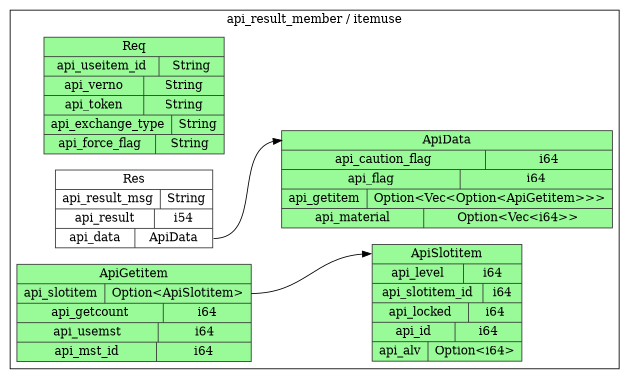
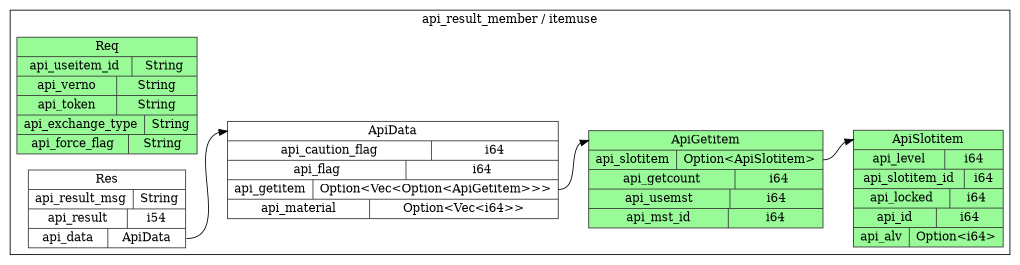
  digraph {
    rankdir=LR
    node [color=gray20 fillcolor=palegreen shape=record style="solid,filled"]
    n1 [label="<Req> Req  | { api_useitem_id | <api_useitem_id> String } | { api_verno | <api_verno> String } | { api_token | <api_token> String } | { api_exchange_type | <api_exchange_type> String } | { api_force_flag | <api_force_flag> String }"]
    n2 [fillcolor=white label="<Res> Res  | { api_result_msg | <api_result_msg> String } | { api_result | <api_result> i54 } | { api_data | <api_data> ApiData }"]
-   n3 [label="<ApiData> ApiData  | { api_caution_flag | <api_caution_flag> i64 } | { api_flag | <api_flag> i64 } | { api_getitem | <api_getitem> Option\<Vec\<Option\<ApiGetitem\>\>\> } | { api_material | <api_material> Option\<Vec\<i64\>\> }"]
+   n3 [fillcolor=white label="<ApiData> ApiData  | { api_caution_flag | <api_caution_flag> i64 } | { api_flag | <api_flag> i64 } | { api_getitem | <api_getitem> Option\<Vec\<Option\<ApiGetitem\>\>\> } | { api_material | <api_material> Option\<Vec\<i64\>\> }"]
    n4 [label="<ApiGetitem> ApiGetitem  | { api_slotitem | <api_slotitem> Option\<ApiSlotitem\> } | { api_getcount | <api_getcount> i64 } | { api_usemst | <api_usemst> i64 } | { api_mst_id | <api_mst_id> i64 }"]
    n5 [label="<ApiSlotitem> ApiSlotitem  | { api_level | <api_level> i64 } | { api_slotitem_id | <api_slotitem_id> i64 } | { api_locked | <api_locked> i64 } | { api_id | <api_id> i64 } | { api_alv | <api_alv> Option\<i64\> }"]
    subgraph cluster_1 {
      label="api_result_member / itemuse"
      n1
      n2
      n3
      n4
      n5
    }
    n2 -> n3 [headport="ApiData:w" tailport="api_data:e"]
+   n3 -> n4 [headport="ApiGetitem:w" tailport="api_getitem:e"]
    n4 -> n5 [headport="ApiSlotitem:w" tailport="api_slotitem:e"]
  }
